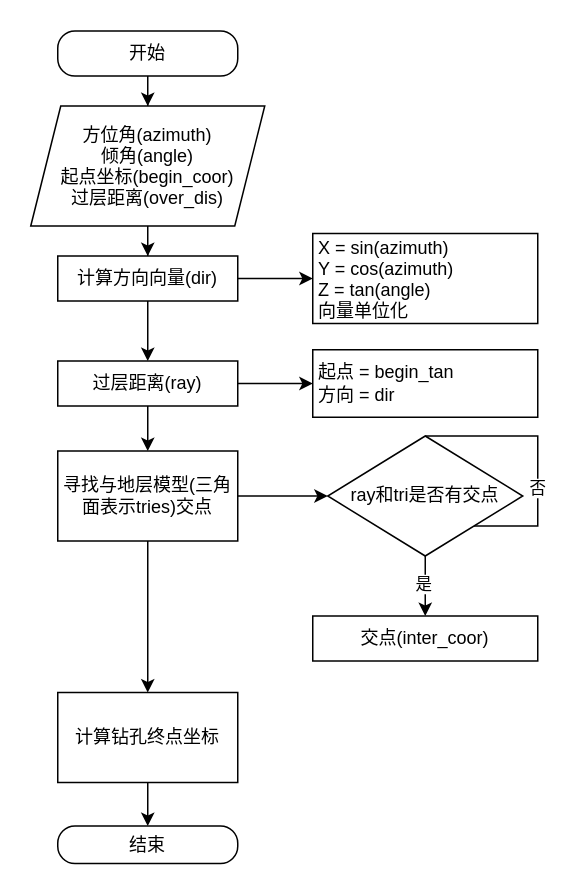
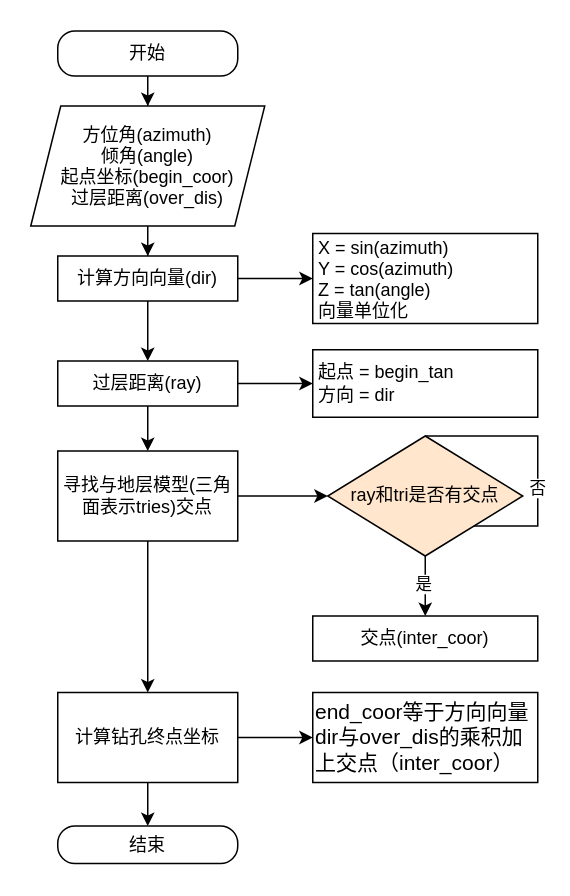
  <mxCell id="0" />
  <mxCell id="1" parent="0" />
  <mxCell id="2" value="" style="edgeStyle=orthogonalEdgeStyle;rounded=0;orthogonalLoop=1;jettySize=auto;html=1;" edge="1" parent="1" source="3" target="5"><mxGeometry relative="1" as="geometry" /></mxCell>
  <mxCell id="3" value="开始" style="rounded=1;whiteSpace=wrap;html=1;fontSize=12;glass=0;strokeWidth=1;shadow=0;absoluteArcSize=1;arcSize=23;" vertex="1" parent="1"><mxGeometry x="38" y="20" width="120" height="30" as="geometry" /></mxCell>
  <mxCell id="4" value="" style="edgeStyle=orthogonalEdgeStyle;rounded=0;orthogonalLoop=1;jettySize=auto;html=1;" edge="1" parent="1" source="5" target="8"><mxGeometry relative="1" as="geometry" /></mxCell>
  <mxCell id="5" value="方位角(azimuth)&#10;倾角(angle)&#10;起点坐标(begin_coor)&#10;过层距离(over_dis)" style="shape=parallelogram;perimeter=parallelogramPerimeter;fixedSize=1;verticalAlign=middle;horizontal=1;fontSize=12;spacingTop=0;spacing=0;align=center;" vertex="1" parent="1"><mxGeometry x="20" y="70" width="156" height="80" as="geometry" /></mxCell>
  <mxCell id="6" value="" style="edgeStyle=orthogonalEdgeStyle;rounded=0;orthogonalLoop=1;jettySize=auto;html=1;" edge="1" parent="1" source="8" target="9"><mxGeometry relative="1" as="geometry" /></mxCell>
  <mxCell id="7" value="" style="edgeStyle=orthogonalEdgeStyle;rounded=0;orthogonalLoop=1;jettySize=auto;html=1;" edge="1" parent="1" source="8" target="12"><mxGeometry relative="1" as="geometry" /></mxCell>
  <mxCell id="8" value="计算方向向量(dir)" style="whiteSpace=wrap;html=1;spacingTop=0;spacing=0;" vertex="1" parent="1"><mxGeometry x="38" y="170" width="120" height="30" as="geometry" /></mxCell>
  <mxCell id="9" value="X = sin(azimuth)&#10;Y = cos(azimuth)&#10;Z = tan(angle)&#10;向量单位化" style="spacingTop=0;spacing=2;align=left;spacingLeft=2;" vertex="1" parent="1"><mxGeometry x="208" y="155" width="150" height="60" as="geometry" /></mxCell>
  <mxCell id="10" value="" style="edgeStyle=orthogonalEdgeStyle;rounded=0;orthogonalLoop=1;jettySize=auto;html=1;" edge="1" parent="1" source="12" target="13"><mxGeometry relative="1" as="geometry" /></mxCell>
  <mxCell id="11" value="" style="edgeStyle=orthogonalEdgeStyle;rounded=0;orthogonalLoop=1;jettySize=auto;html=1;" edge="1" parent="1" source="12" target="16"><mxGeometry relative="1" as="geometry" /></mxCell>
  <mxCell id="12" value="过层距离(ray)" style="whiteSpace=wrap;html=1;spacingTop=0;spacing=0;" vertex="1" parent="1"><mxGeometry x="38" y="240" width="120" height="30" as="geometry" /></mxCell>
  <mxCell id="13" value="&lt;div&gt;起点 = begin_tan&lt;/div&gt;&lt;div&gt;方向 = dir&lt;/div&gt;" style="whiteSpace=wrap;html=1;spacingTop=0;spacing=2;align=left;spacingLeft=2;" vertex="1" parent="1"><mxGeometry x="208" y="232.5" width="150" height="45" as="geometry" /></mxCell>
  <mxCell id="14" value="" style="edgeStyle=orthogonalEdgeStyle;rounded=0;orthogonalLoop=1;jettySize=auto;html=1;" edge="1" parent="1" source="16" target="22"><mxGeometry relative="1" as="geometry" /></mxCell>
  <mxCell id="15" value="" style="edgeStyle=orthogonalEdgeStyle;rounded=0;orthogonalLoop=1;jettySize=auto;html=1;" edge="1" parent="1" source="16" target="26"><mxGeometry relative="1" as="geometry" /></mxCell>
  <mxCell id="16" value="寻找与地层模型(三角面表示tries)交点" style="whiteSpace=wrap;html=1;spacingTop=0;spacing=0;" vertex="1" parent="1"><mxGeometry x="38" y="300" width="120" height="60" as="geometry" /></mxCell>
  <mxCell id="17" value="" style="edgeStyle=orthogonalEdgeStyle;rounded=0;orthogonalLoop=1;jettySize=auto;html=1;" edge="1" parent="1" source="22" target="23"><mxGeometry relative="1" as="geometry" /></mxCell>
  <mxCell id="18" value="是" style="edgeLabel;html=1;align=center;verticalAlign=middle;resizable=0;points=[];" vertex="1" connectable="0" parent="17"><mxGeometry x="-0.111" y="-2" relative="1" as="geometry"><mxPoint as="offset" /></mxGeometry></mxCell>
  <mxCell id="19" value="" style="edgeStyle=orthogonalEdgeStyle;rounded=0;orthogonalLoop=1;jettySize=auto;html=1;entryX=1;entryY=0;entryDx=0;entryDy=0;exitX=1;exitY=0;exitDx=0;exitDy=0;" edge="1" parent="1" source="22" target="22"><mxGeometry relative="1" as="geometry"><mxPoint x="433" y="330" as="targetPoint" /></mxGeometry></mxCell>
  <mxCell id="20" value="" style="edgeStyle=orthogonalEdgeStyle;rounded=0;orthogonalLoop=1;jettySize=auto;html=1;entryX=1;entryY=0;entryDx=0;entryDy=0;" edge="1" parent="1" source="22" target="22"><mxGeometry relative="1" as="geometry"><mxPoint x="388" y="280" as="targetPoint" /><Array as="points"><mxPoint x="358" y="290" /><mxPoint x="358" y="350" /><mxPoint x="316" y="350" /></Array></mxGeometry></mxCell>
  <mxCell id="21" value="否" style="edgeLabel;html=1;align=center;verticalAlign=middle;resizable=0;points=[];" vertex="1" connectable="0" parent="20"><mxGeometry x="0.002" y="-1" relative="1" as="geometry"><mxPoint as="offset" /></mxGeometry></mxCell>
- <mxCell id="22" value="ray和tri是否有交点" style="rhombus;whiteSpace=wrap;html=1;spacingTop=0;spacing=0;" vertex="1" parent="1"><mxGeometry x="218" y="290" width="130" height="80" as="geometry" /></mxCell>
+ <mxCell id="22" value="ray和tri是否有交点" style="rhombus;whiteSpace=wrap;html=1;spacingTop=0;spacing=0;fillColor=#ffe6cc;" vertex="1" parent="1"><mxGeometry x="218" y="290" width="130" height="80" as="geometry" /></mxCell>
  <mxCell id="23" value="交点(inter_coor)" style="whiteSpace=wrap;html=1;spacingTop=0;spacing=0;" vertex="1" parent="1"><mxGeometry x="208" y="410" width="150" height="30" as="geometry" /></mxCell>
+ <mxCell id="24" value="" style="edgeStyle=orthogonalEdgeStyle;rounded=0;orthogonalLoop=1;jettySize=auto;html=1;" edge="1" parent="1" source="26" target="27"><mxGeometry relative="1" as="geometry" /></mxCell>
  <mxCell id="25" value="" style="edgeStyle=orthogonalEdgeStyle;rounded=0;orthogonalLoop=1;jettySize=auto;html=1;" edge="1" parent="1" source="26" target="28"><mxGeometry relative="1" as="geometry" /></mxCell>
  <mxCell id="26" value="计算钻孔终点坐标" style="whiteSpace=wrap;html=1;spacingTop=0;spacing=0;" vertex="1" parent="1"><mxGeometry x="38" y="461" width="120" height="60" as="geometry" /></mxCell>
+ <mxCell id="27" value="&lt;span lang=&quot;EN-US&quot; style=&quot;font-size:10.5pt;font-family:&lt;br/&gt;&amp;quot;Times New Roman&amp;quot;,serif;mso-fareast-font-family:宋体;mso-font-kerning:1.0pt;&lt;br/&gt;mso-ansi-language:EN-US;mso-fareast-language:ZH-CN;mso-bidi-language:AR-SA&quot;&gt;end_coor等于方向向量dir与over_dis&lt;/span&gt;&lt;span style=&quot;background-color: initial; font-size: 10.5pt;&quot;&gt;的乘积加上交点（inter_coor）&lt;/span&gt;" style="whiteSpace=wrap;html=1;spacingTop=0;spacing=2;align=left;" vertex="1" parent="1"><mxGeometry x="208" y="461" width="150" height="60" as="geometry" /></mxCell>
  <mxCell id="28" value="结束" style="rounded=1;whiteSpace=wrap;html=1;spacingTop=0;spacing=0;absoluteArcSize=1;arcSize=23;" vertex="1" parent="1"><mxGeometry x="38" y="550" width="120" height="25" as="geometry" /></mxCell>
